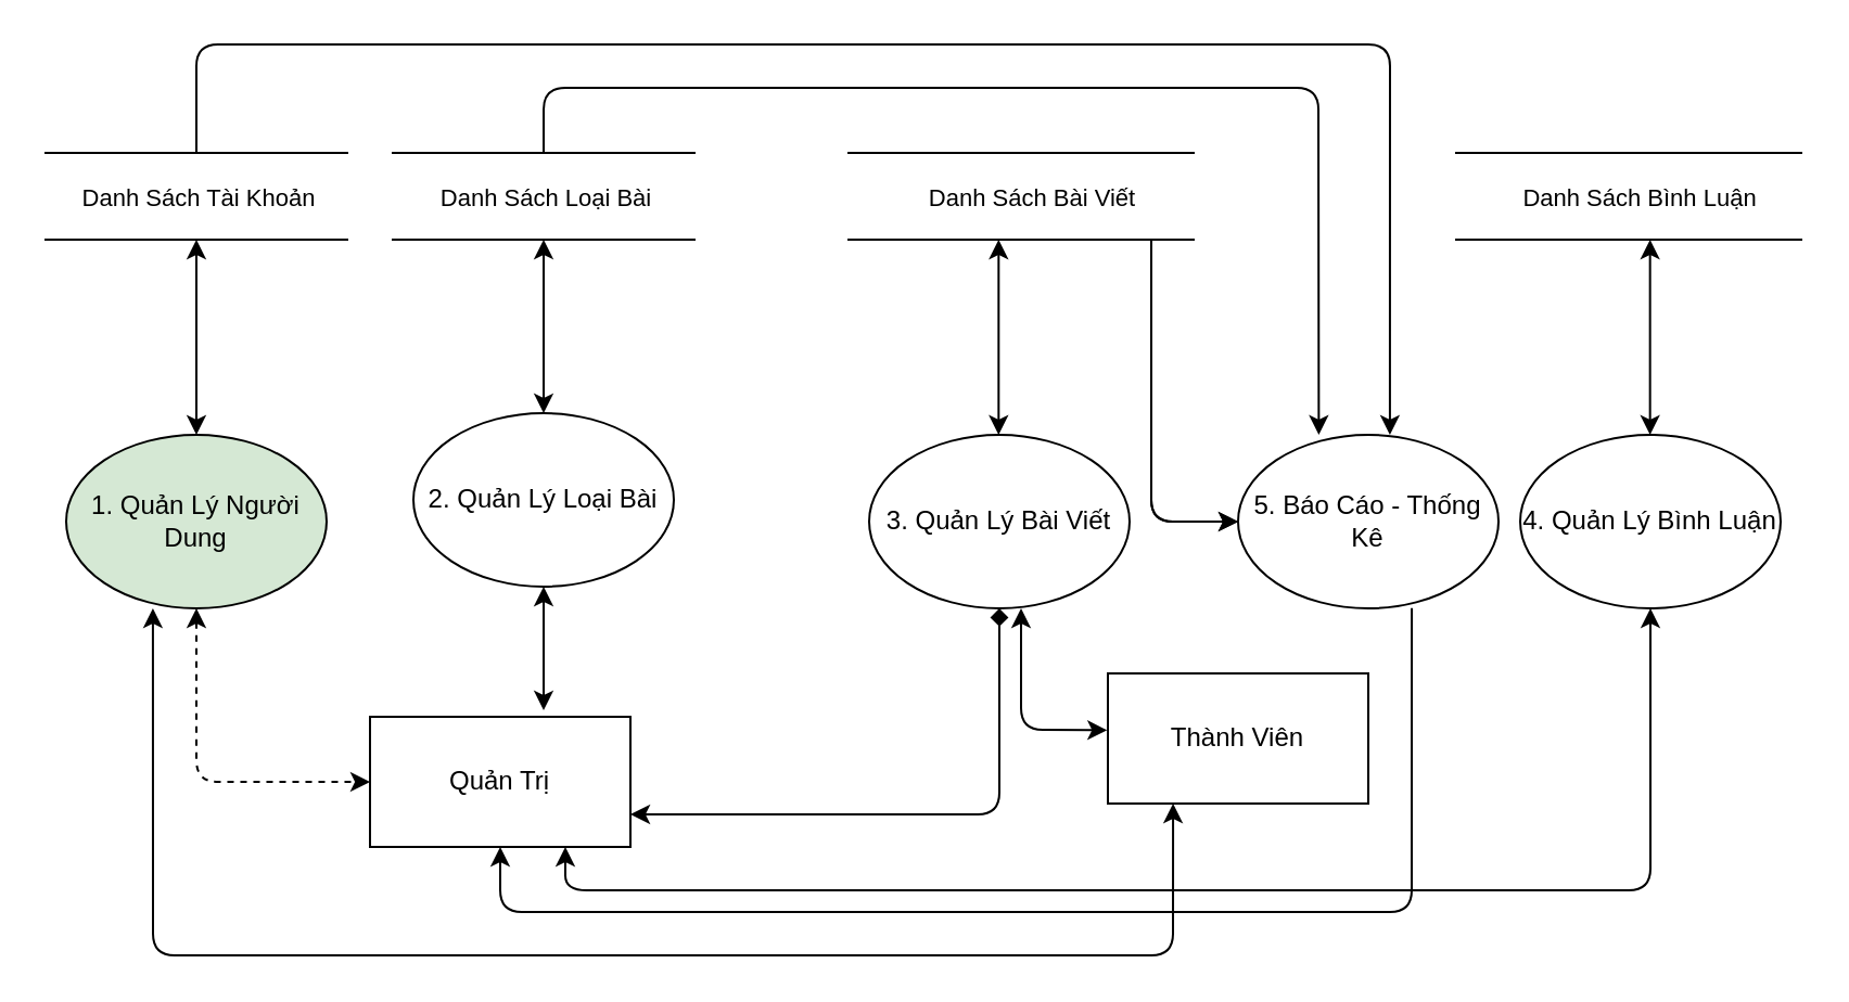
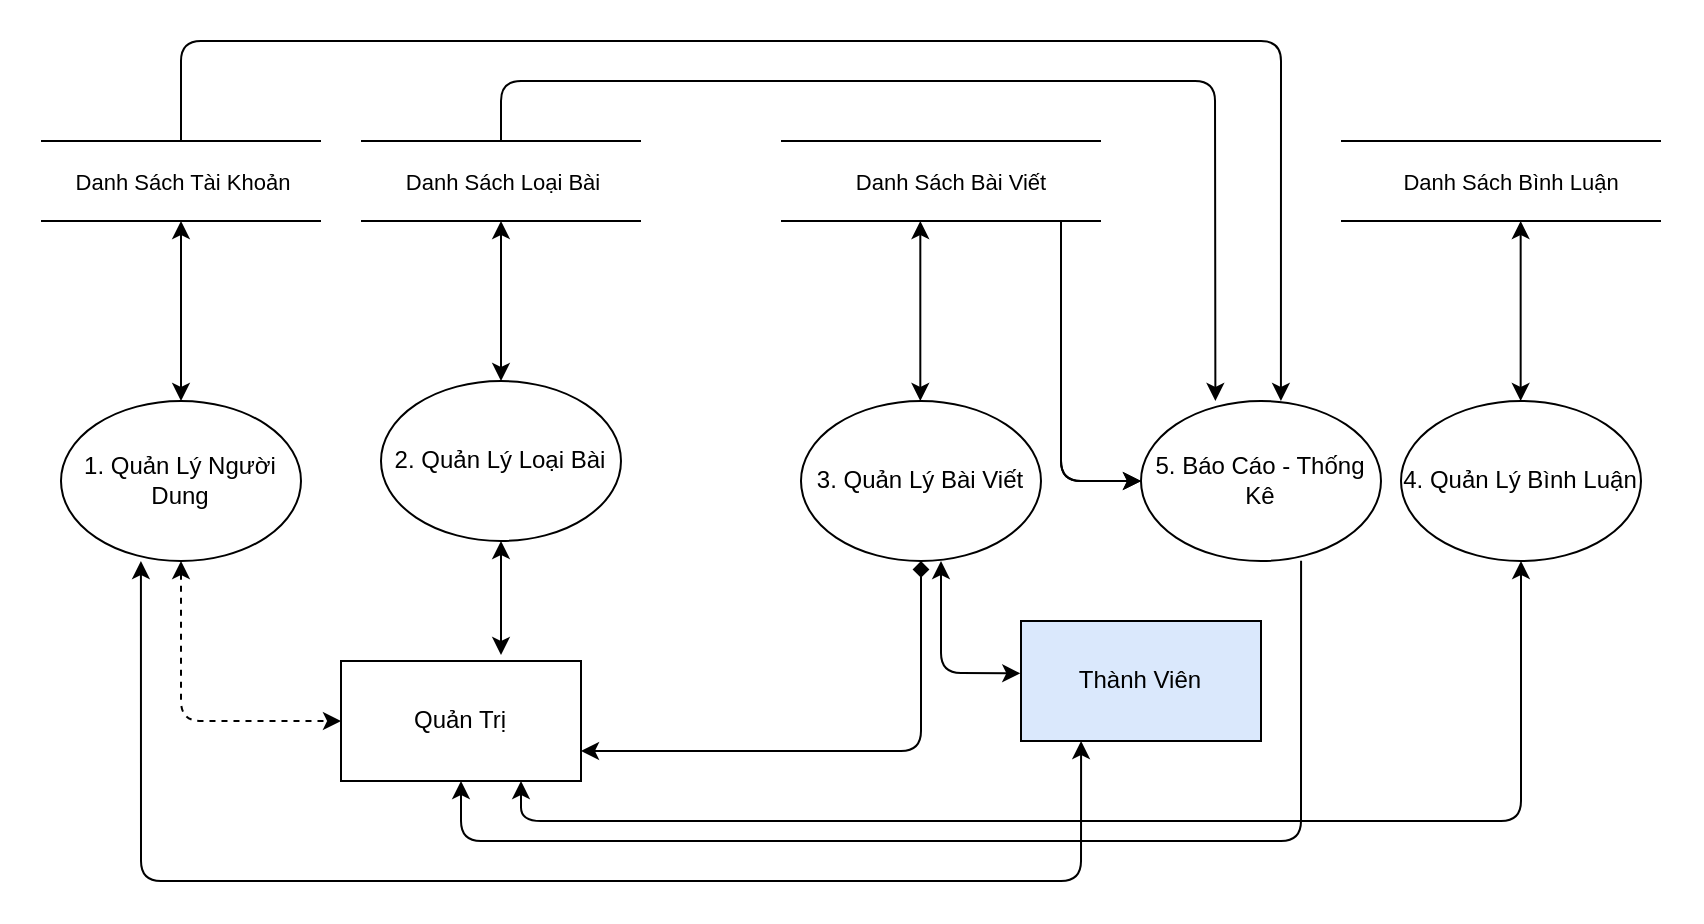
  <mxCell id="0" />
  <mxCell id="1" parent="0" />
- <mxCell id="2" value="1. Quản Lý Người Dung" style="ellipse;whiteSpace=wrap;html=1;fillColor=#d5e8d4;" parent="1" vertex="1"><mxGeometry x="30" y="200" width="120" height="80" as="geometry" /></mxCell>
+ <mxCell id="2" value="1. Quản Lý Người Dung" style="ellipse;whiteSpace=wrap;html=1;" parent="1" vertex="1"><mxGeometry x="30" y="200" width="120" height="80" as="geometry" /></mxCell>
  <mxCell id="3" value="2. Quản Lý Loại Bài" style="ellipse;whiteSpace=wrap;html=1;" parent="1" vertex="1"><mxGeometry x="190" y="190" width="120" height="80" as="geometry" /></mxCell>
  <mxCell id="4" value="3. Quản Lý Bài Viết" style="ellipse;whiteSpace=wrap;html=1;" parent="1" vertex="1"><mxGeometry x="400" y="200" width="120" height="80" as="geometry" /></mxCell>
  <mxCell id="5" value="" style="endArrow=none;html=1;" parent="1" edge="1"><mxGeometry width="50" height="50" relative="1" as="geometry"><mxPoint x="180" y="70" as="sourcePoint" /><mxPoint x="320" y="70" as="targetPoint" /></mxGeometry></mxCell>
  <mxCell id="6" value="Danh Sách Loại Bài" style="edgeLabel;html=1;align=center;verticalAlign=middle;resizable=0;points=[];" parent="5" vertex="1" connectable="0"><mxGeometry x="0.443" y="-2" relative="1" as="geometry"><mxPoint x="-31" y="18" as="offset" /></mxGeometry></mxCell>
  <mxCell id="7" value="" style="endArrow=none;html=1;" parent="1" edge="1"><mxGeometry width="50" height="50" relative="1" as="geometry"><mxPoint x="180" y="110" as="sourcePoint" /><mxPoint x="320" y="110" as="targetPoint" /></mxGeometry></mxCell>
  <mxCell id="8" value="" style="endArrow=none;html=1;" parent="1" edge="1"><mxGeometry width="50" height="50" relative="1" as="geometry"><mxPoint x="390" y="70" as="sourcePoint" /><mxPoint x="550" y="70" as="targetPoint" /></mxGeometry></mxCell>
  <mxCell id="9" value="Danh Sách Bài Viết" style="edgeLabel;html=1;align=center;verticalAlign=middle;resizable=0;points=[];" parent="8" vertex="1" connectable="0"><mxGeometry x="0.443" y="-2" relative="1" as="geometry"><mxPoint x="-31" y="18" as="offset" /></mxGeometry></mxCell>
  <mxCell id="10" value="" style="endArrow=none;html=1;" parent="1" edge="1"><mxGeometry width="50" height="50" relative="1" as="geometry"><mxPoint x="390" y="110" as="sourcePoint" /><mxPoint x="550" y="110" as="targetPoint" /></mxGeometry></mxCell>
  <mxCell id="11" value="" style="endArrow=none;html=1;" parent="1" edge="1"><mxGeometry width="50" height="50" relative="1" as="geometry"><mxPoint x="20" y="70" as="sourcePoint" /><mxPoint x="160" y="70" as="targetPoint" /></mxGeometry></mxCell>
  <mxCell id="12" value="Danh Sách Tài Khoản" style="edgeLabel;html=1;align=center;verticalAlign=middle;resizable=0;points=[];" parent="11" vertex="1" connectable="0"><mxGeometry x="0.443" y="-2" relative="1" as="geometry"><mxPoint x="-31" y="18" as="offset" /></mxGeometry></mxCell>
  <mxCell id="13" value="" style="endArrow=none;html=1;" parent="1" edge="1"><mxGeometry width="50" height="50" relative="1" as="geometry"><mxPoint x="20" y="110" as="sourcePoint" /><mxPoint x="160" y="110" as="targetPoint" /></mxGeometry></mxCell>
  <mxCell id="14" value="Quản Trị" style="rounded=0;whiteSpace=wrap;html=1;" parent="1" vertex="1"><mxGeometry x="170" y="330" width="120" height="60" as="geometry" /></mxCell>
- <mxCell id="15" value="Thành Viên" style="rounded=0;whiteSpace=wrap;html=1;" parent="1" vertex="1"><mxGeometry x="510" y="310" width="120" height="60" as="geometry" /></mxCell>
+ <mxCell id="15" value="Thành Viên" style="rounded=0;whiteSpace=wrap;html=1;fillColor=#dae8fc;" parent="1" vertex="1"><mxGeometry x="510" y="310" width="120" height="60" as="geometry" /></mxCell>
  <mxCell id="16" value="5. Báo Cáo - Thống Kê" style="ellipse;whiteSpace=wrap;html=1;" parent="1" vertex="1"><mxGeometry x="570" y="200" width="120" height="80" as="geometry" /></mxCell>
  <mxCell id="17" value="" style="endArrow=classic;startArrow=classic;html=1;" parent="1" edge="1"><mxGeometry width="50" height="50" relative="1" as="geometry"><mxPoint x="90" y="200" as="sourcePoint" /><mxPoint x="90" y="110" as="targetPoint" /></mxGeometry></mxCell>
  <mxCell id="18" value="" style="endArrow=classic;startArrow=classic;html=1;exitX=0.5;exitY=0;exitDx=0;exitDy=0;" parent="1" source="3" edge="1"><mxGeometry width="50" height="50" relative="1" as="geometry"><mxPoint x="200" y="180" as="sourcePoint" /><mxPoint x="250" y="110" as="targetPoint" /></mxGeometry></mxCell>
  <mxCell id="19" value="" style="endArrow=classic;startArrow=classic;html=1;exitX=0.5;exitY=0;exitDx=0;exitDy=0;" parent="1" edge="1"><mxGeometry width="50" height="50" relative="1" as="geometry"><mxPoint x="459.66" y="200" as="sourcePoint" /><mxPoint x="459.66" y="110" as="targetPoint" /></mxGeometry></mxCell>
  <mxCell id="20" value="" style="endArrow=classic;html=1;" parent="1" edge="1"><mxGeometry width="50" height="50" relative="1" as="geometry"><mxPoint x="530" y="110" as="sourcePoint" /><mxPoint x="570" y="240" as="targetPoint" /><Array as="points"><mxPoint x="530" y="240" /></Array></mxGeometry></mxCell>
  <mxCell id="21" value="" style="endArrow=classic;html=1;entryX=0.31;entryY=0;entryDx=0;entryDy=0;entryPerimeter=0;" parent="1" target="16" edge="1"><mxGeometry width="50" height="50" relative="1" as="geometry"><mxPoint x="250" y="70" as="sourcePoint" /><mxPoint x="607.24" y="83.36" as="targetPoint" /><Array as="points"><mxPoint x="250" y="40" /><mxPoint x="607" y="40" /></Array></mxGeometry></mxCell>
  <mxCell id="22" value="" style="endArrow=classic;startArrow=classic;html=1;exitX=0.5;exitY=1;exitDx=0;exitDy=0;entryX=0;entryY=0.5;entryDx=0;entryDy=0;dashed=1;" parent="1" source="2" target="14" edge="1"><mxGeometry width="50" height="50" relative="1" as="geometry"><mxPoint x="90" y="370" as="sourcePoint" /><mxPoint x="140" y="320" as="targetPoint" /><Array as="points"><mxPoint x="90" y="360" /></Array></mxGeometry></mxCell>
  <mxCell id="23" value="" style="endArrow=classic;startArrow=classic;html=1;" parent="1" target="3" edge="1"><mxGeometry width="50" height="50" relative="1" as="geometry"><mxPoint x="250" y="327" as="sourcePoint" /><mxPoint x="230" y="270" as="targetPoint" /></mxGeometry></mxCell>
  <mxCell id="24" value="" style="endArrow=diamond;startArrow=classic;html=1;entryX=0.5;entryY=1;entryDx=0;entryDy=0;exitX=1;exitY=0.75;exitDx=0;exitDy=0;" parent="1" source="14" target="4" edge="1"><mxGeometry width="50" height="50" relative="1" as="geometry"><mxPoint x="350" y="360" as="sourcePoint" /><mxPoint x="400" y="310" as="targetPoint" /><Array as="points"><mxPoint x="460" y="375" /></Array></mxGeometry></mxCell>
  <mxCell id="25" value="" style="endArrow=none;startArrow=classic;html=1;fontStyle=1;exitX=0.5;exitY=1;exitDx=0;exitDy=0;entryX=0.667;entryY=0.999;entryDx=0;entryDy=0;entryPerimeter=0;" parent="1" source="14" target="16" edge="1"><mxGeometry width="50" height="50" relative="1" as="geometry"><mxPoint x="290" y="410" as="sourcePoint" /><mxPoint x="469.66" y="120" as="targetPoint" /><Array as="points"><mxPoint x="230" y="420" /><mxPoint x="650" y="420" /></Array></mxGeometry></mxCell>
  <mxCell id="26" value="" style="endArrow=classic;html=1;" parent="1" edge="1"><mxGeometry width="50" height="50" relative="1" as="geometry"><mxPoint x="530" y="110" as="sourcePoint" /><mxPoint x="570" y="240" as="targetPoint" /><Array as="points"><mxPoint x="530" y="240" /></Array></mxGeometry></mxCell>
  <mxCell id="27" value="" style="endArrow=classic;html=1;entryX=0.583;entryY=0;entryDx=0;entryDy=0;entryPerimeter=0;" parent="1" target="16" edge="1"><mxGeometry width="50" height="50" relative="1" as="geometry"><mxPoint x="90" y="70" as="sourcePoint" /><mxPoint x="638.6" y="170" as="targetPoint" /><Array as="points"><mxPoint x="90" y="20" /><mxPoint x="640" y="20" /></Array></mxGeometry></mxCell>
  <mxCell id="28" value="" style="endArrow=classic;startArrow=classic;html=1;exitX=-0.003;exitY=0.436;exitDx=0;exitDy=0;exitPerimeter=0;" parent="1" source="15" edge="1"><mxGeometry width="50" height="50" relative="1" as="geometry"><mxPoint x="540" y="320" as="sourcePoint" /><mxPoint x="470" y="280" as="targetPoint" /><Array as="points"><mxPoint x="470" y="336" /></Array></mxGeometry></mxCell>
  <mxCell id="29" value="" style="endArrow=classic;startArrow=classic;html=1;fontStyle=1;exitX=0.333;exitY=1;exitDx=0;exitDy=0;entryX=0.667;entryY=0.999;entryDx=0;entryDy=0;entryPerimeter=0;exitPerimeter=0;" parent="1" source="2" edge="1"><mxGeometry width="50" height="50" relative="1" as="geometry"><mxPoint x="120" y="480.08" as="sourcePoint" /><mxPoint x="540.04" y="370" as="targetPoint" /><Array as="points"><mxPoint x="70" y="440" /><mxPoint x="540" y="440" /></Array></mxGeometry></mxCell>
  <mxCell id="30" value="4. Quản Lý Bình Luận" style="ellipse;whiteSpace=wrap;html=1;" vertex="1" parent="1"><mxGeometry x="700" y="200" width="120" height="80" as="geometry" /></mxCell>
  <mxCell id="31" value="" style="endArrow=none;html=1;" edge="1" parent="1"><mxGeometry width="50" height="50" relative="1" as="geometry"><mxPoint x="670" y="70" as="sourcePoint" /><mxPoint x="830" y="70" as="targetPoint" /></mxGeometry></mxCell>
  <mxCell id="32" value="Danh Sách Bình Luận" style="edgeLabel;html=1;align=center;verticalAlign=middle;resizable=0;points=[];" vertex="1" connectable="0" parent="31"><mxGeometry x="0.443" y="-2" relative="1" as="geometry"><mxPoint x="-31" y="18" as="offset" /></mxGeometry></mxCell>
  <mxCell id="33" value="" style="endArrow=none;html=1;" edge="1" parent="1"><mxGeometry width="50" height="50" relative="1" as="geometry"><mxPoint x="670" y="110" as="sourcePoint" /><mxPoint x="830" y="110" as="targetPoint" /></mxGeometry></mxCell>
  <mxCell id="34" value="" style="endArrow=classic;startArrow=classic;html=1;exitX=0.5;exitY=0;exitDx=0;exitDy=0;" edge="1" parent="1"><mxGeometry width="50" height="50" relative="1" as="geometry"><mxPoint x="759.83" y="200" as="sourcePoint" /><mxPoint x="759.83" y="110" as="targetPoint" /><Array as="points"><mxPoint x="759.83" y="150" /></Array></mxGeometry></mxCell>
  <mxCell id="35" value="" style="endArrow=classic;startArrow=classic;html=1;fontStyle=1;exitX=0.5;exitY=1;exitDx=0;exitDy=0;entryX=0.5;entryY=1;entryDx=0;entryDy=0;" edge="1" parent="1" target="30"><mxGeometry width="50" height="50" relative="1" as="geometry"><mxPoint x="260" y="390.04" as="sourcePoint" /><mxPoint x="680" y="290" as="targetPoint" /><Array as="points"><mxPoint x="260" y="410" /><mxPoint x="760" y="410" /></Array></mxGeometry></mxCell>
